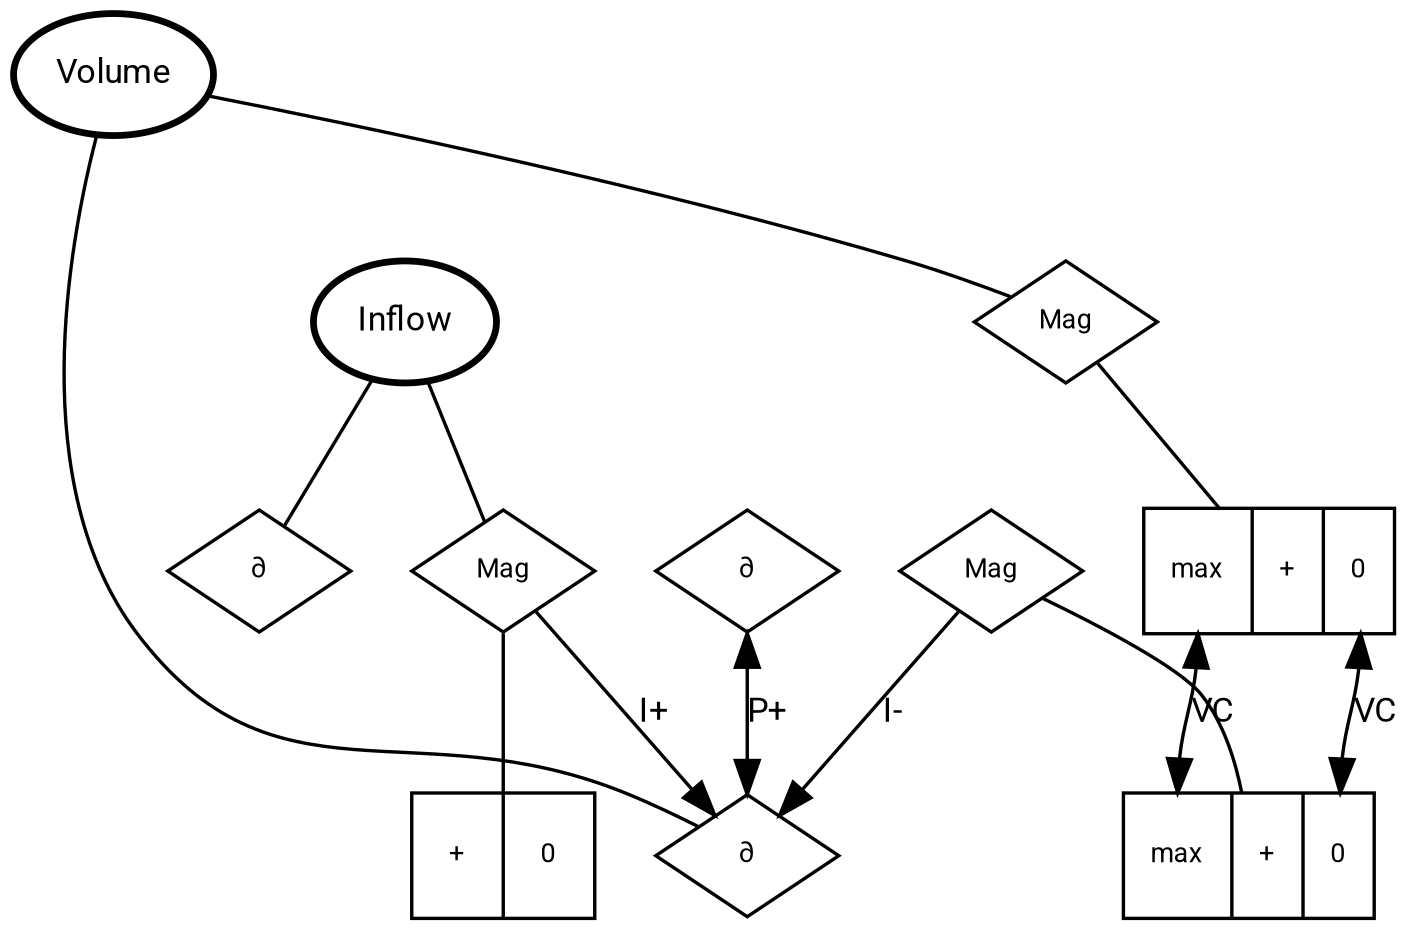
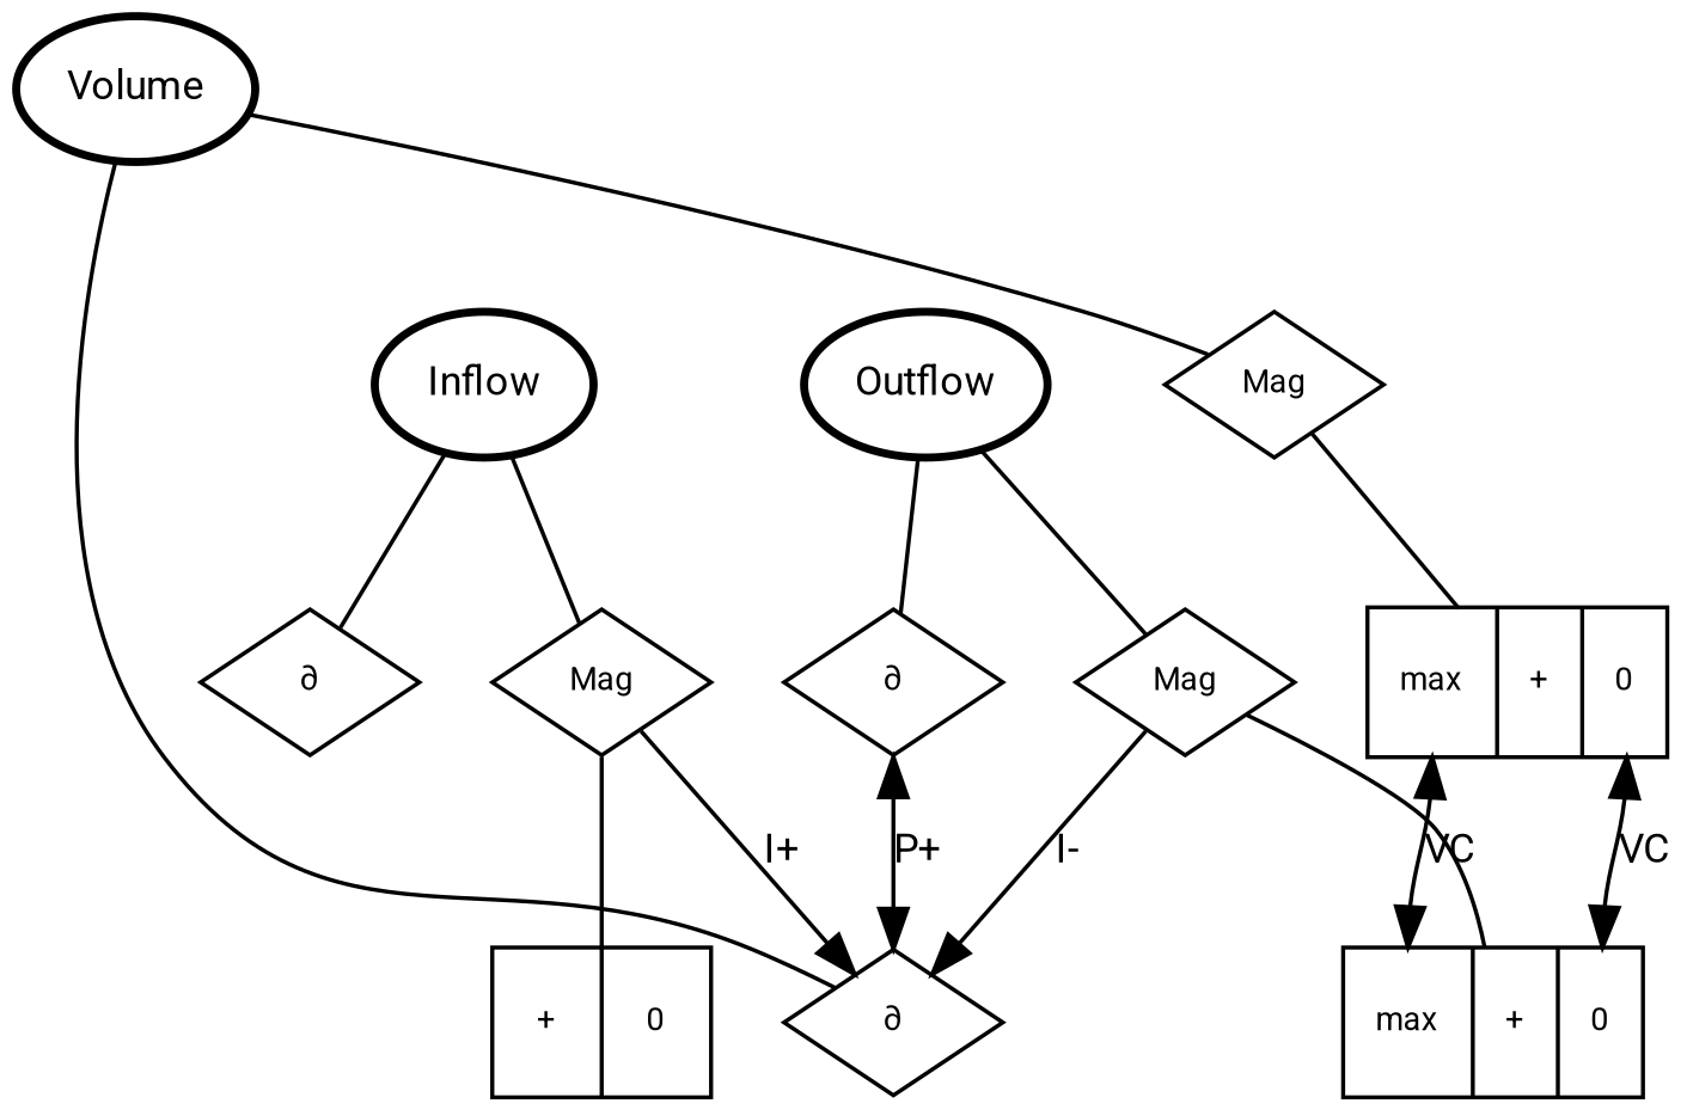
  digraph {
    fontsize=8
    fontname=Roboto
    node [fontsize=8 fontname=Roboto shape=diamond]
    edge [dir=none fontsize=10 fontname=Roboto]
    n1 [fontsize=10 label=Inflow style=bold shape=""]
    n2 [label="∂"]
    n3 [label=Mag]
    n4 [label="<Splus> + | <Snull> 0" shape=record]
    n5 [label="∂"]
+   n6 [fontsize=10 label=Outflow style=bold shape=""]
    n7 [label="∂"]
    n8 [label=Mag]
    n9 [label="<Dmax> max | <Dplus>+ | <Dnull> 0" shape=record]
    n10 [fontsize=10 label=Volume style=bold shape=""]
    n11 [label=Mag]
    n12 [label="<Vmax> max | <Vplus>+ | <Vnull> 0" shape=record]
    n1 -> n2
    n1 -> n3
    n3 -> n4
    n3 -> n5 [label="I+" dir=""]
+   n6 -> n7
+   n6 -> n8
    n7 -> n5 [dir=both label="P+"]
    n8 -> n5 [label="I-" dir=""]
    n8 -> n9
    n10 -> n5
    n10 -> n11
    n11 -> n12
    n12 -> n9 [dir=both headport=Dmax label=VC tailport=Vmax]
    n12 -> n9 [dir=both headport=Dnull label=VC tailport=Vnull]
  }
